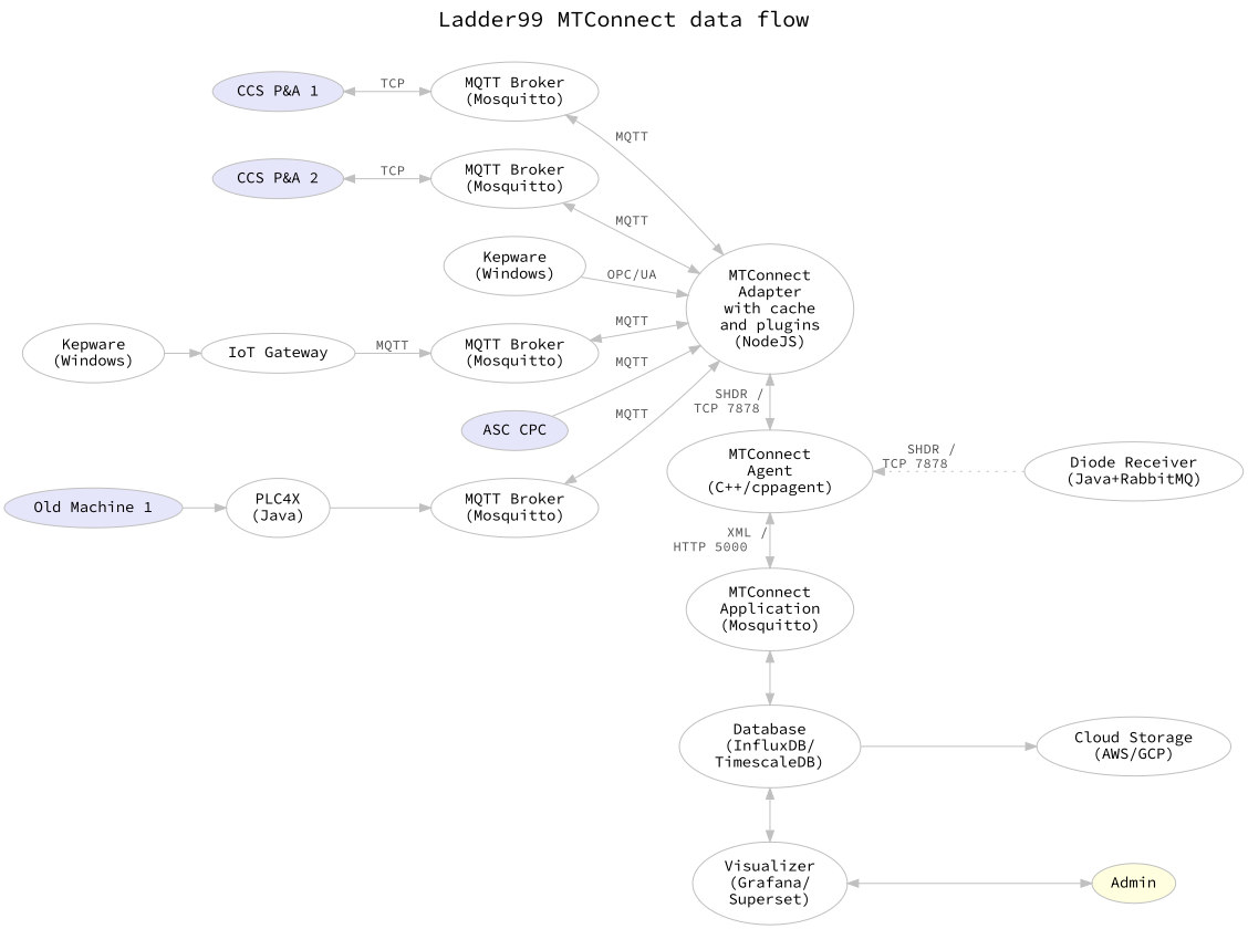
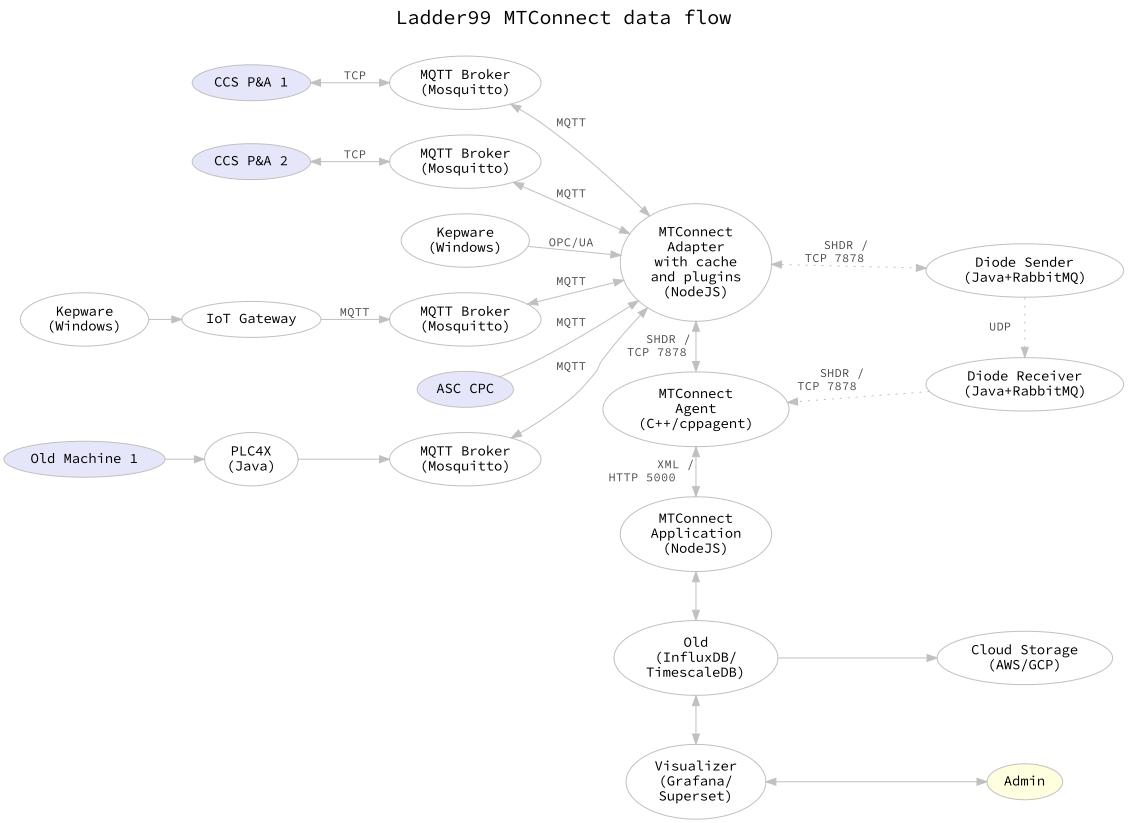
  digraph {
    color=lightgray
    fontname="Source Code Pro"
    fontsize=20
    label="Ladder99 MTConnect data flow\n "
    labelloc=t
    nodesep=0.35
    rankdir=LR
    ranksep=0.2
    node [color=gray fillcolor=white fontname="Source Code Pro" style=filled]
    edge [color=gray dir=both fontcolor=gray30 fontname="Source Code Pro" fontsize=12]
    n1 [label="MTConnect\nAdapter\nwith cache\nand plugins\n(NodeJS)"]
    n2 [label="MTConnect\nAgent\n(C++/cppagent)"]
-   n3 [label="MTConnect\nApplication\n(Mosquitto)"]
-   n4 [label="Database\n(InfluxDB/\nTimescaleDB)"]
+   n3 [label="MTConnect\nApplication\n(NodeJS)"]
+   n4 [label="Old\n(InfluxDB/\nTimescaleDB)"]
    n5 [label="Visualizer\n(Grafana/\nSuperset)"]
+   n6 [label="Diode Sender\n(Java+RabbitMQ)"]
    n7 [label="Diode Receiver\n(Java+RabbitMQ)"]
    n8 [label="Cloud Storage\n(AWS/GCP)"]
    Admin [fillcolor=lightyellow]
    n10 [fillcolor=lavender label="CCS P&A 1"]
    n11 [label="MQTT Broker\n(Mosquitto)"]
    n12 [fillcolor=lavender label="CCS P&A 2"]
    n13 [label="MQTT Broker\n(Mosquitto)"]
    n14 [label="Kepware\n(Windows)"]
    n15 [label="Kepware\n(Windows)"]
    n16 [label="IoT Gateway"]
    n17 [label="MQTT Broker\n(Mosquitto)"]
    n18 [fillcolor=lavender label="ASC CPC"]
    n19 [label="MQTT Broker\n(Mosquitto)"]
    n20 [fillcolor=lavender label="Old Machine 1"]
    n21 [label="PLC4X\n(Java)"]
    subgraph sub_1 {
      rank=same
      n1
      n2
      n3
      n4
      n5
    }
    subgraph sub_2 {
      rank=same
+     n6
      n7
      n8
      Admin
    }
    n1 -> n2 [label="SHDR /   \nTCP 7878      "]
+   n1 -> n6 [label="SHDR /   \nTCP 7878      " style=dotted]
    n2 -> n3 [label="XML / \nHTTP 5000          "]
    n3 -> n4
    n4 -> n5
    n4 -> n8 [dir=""]
    n5 -> Admin
+   n6 -> n7 [label="UDP    " style=dotted dir=""]
    n7 -> n2 [label="SHDR /    \nTCP 7878        " style=dotted dir=""]
    n10 -> n11 [label="  TCP  "]
    n11 -> n1 [label=MQTT]
    n12 -> n13 [label="  TCP  "]
    n13 -> n1 [label=MQTT]
    n14 -> n1 [label="OPC/UA" dir=""]
    n15 -> n16 [dir=""]
    n16 -> n17 [label=MQTT dir=""]
    n17 -> n1 [label=MQTT]
    n18 -> n1 [label=MQTT dir=""]
    n19 -> n1 [label=MQTT]
    n20 -> n21 [dir=""]
    n21 -> n19 [dir=""]
  }
